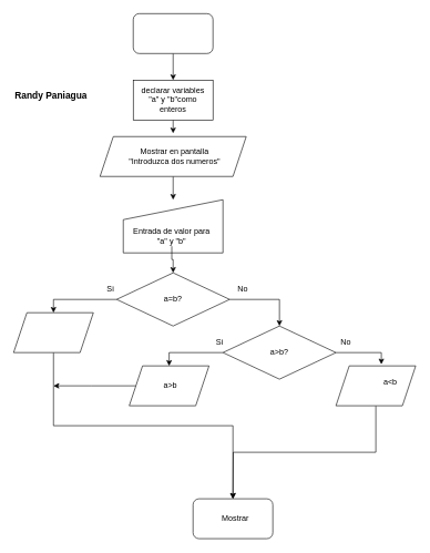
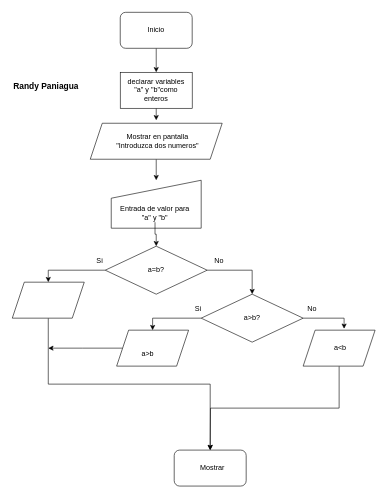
  <mxCell id="0" />
  <mxCell id="1" parent="0" />
  <mxCell id="2" style="edgeStyle=orthogonalEdgeStyle;rounded=0;orthogonalLoop=1;jettySize=auto;html=1;exitX=0.5;exitY=1;exitDx=0;exitDy=0;entryX=0.5;entryY=0;entryDx=0;entryDy=0;" edge="1" parent="1" source="3" target="6"><mxGeometry relative="1" as="geometry" /></mxCell>
  <mxCell id="3" value="" style="rounded=1;whiteSpace=wrap;html=1;" vertex="1" parent="1"><mxGeometry x="200" y="20" width="120" height="60" as="geometry" /></mxCell>
+ <mxCell id="4" value="Inicio" style="text;html=1;align=center;verticalAlign=middle;whiteSpace=wrap;rounded=0;" vertex="1" parent="1"><mxGeometry x="230" y="35" width="60" height="30" as="geometry" /></mxCell>
  <mxCell id="5" style="edgeStyle=orthogonalEdgeStyle;rounded=0;orthogonalLoop=1;jettySize=auto;html=1;exitX=0.5;exitY=1;exitDx=0;exitDy=0;" edge="1" parent="1" source="6"><mxGeometry relative="1" as="geometry"><mxPoint x="260" y="200" as="targetPoint" /></mxGeometry></mxCell>
  <mxCell id="6" value="" style="rounded=0;whiteSpace=wrap;html=1;" vertex="1" parent="1"><mxGeometry x="200" y="120" width="120" height="60" as="geometry" /></mxCell>
  <mxCell id="7" value="declarar variables &quot;a&quot; y &quot;b&quot;como enteros" style="text;html=1;align=center;verticalAlign=middle;whiteSpace=wrap;rounded=0;" vertex="1" parent="1"><mxGeometry x="210" y="135" width="100" height="30" as="geometry" /></mxCell>
  <mxCell id="8" value="" style="shape=manualInput;whiteSpace=wrap;html=1;" vertex="1" parent="1"><mxGeometry x="185" y="300" width="150" height="80" as="geometry" /></mxCell>
  <mxCell id="9" style="edgeStyle=orthogonalEdgeStyle;rounded=0;orthogonalLoop=1;jettySize=auto;html=1;" edge="1" parent="1" source="10" target="18"><mxGeometry relative="1" as="geometry" /></mxCell>
  <mxCell id="10" value="Entrada de valor para &quot;a&quot; y &quot;b&quot;" style="text;html=1;align=center;verticalAlign=middle;whiteSpace=wrap;rounded=0;" vertex="1" parent="1"><mxGeometry x="196" y="340" width="124" height="30" as="geometry" /></mxCell>
  <mxCell id="11" style="edgeStyle=orthogonalEdgeStyle;rounded=0;orthogonalLoop=1;jettySize=auto;html=1;exitX=0.5;exitY=1;exitDx=0;exitDy=0;entryX=0.5;entryY=0;entryDx=0;entryDy=0;" edge="1" parent="1" source="12" target="8"><mxGeometry relative="1" as="geometry" /></mxCell>
  <mxCell id="12" value="" style="shape=parallelogram;perimeter=parallelogramPerimeter;whiteSpace=wrap;html=1;fixedSize=1;" vertex="1" parent="1"><mxGeometry x="150" y="205" width="220" height="60" as="geometry" /></mxCell>
  <mxCell id="13" value="Mostrar en pantalla &quot;Introduzca dos numeros&quot;" style="text;html=1;align=center;verticalAlign=middle;whiteSpace=wrap;rounded=0;" vertex="1" parent="1"><mxGeometry x="190" y="220" width="145" height="30" as="geometry" /></mxCell>
  <mxCell id="14" value="" style="rounded=1;whiteSpace=wrap;html=1;" vertex="1" parent="1"><mxGeometry x="290" y="750" width="120" height="60" as="geometry" /></mxCell>
  <mxCell id="15" value="Mostrar" style="text;html=1;align=center;verticalAlign=middle;whiteSpace=wrap;rounded=0;" vertex="1" parent="1"><mxGeometry x="324" y="765" width="60" height="30" as="geometry" /></mxCell>
  <mxCell id="16" style="edgeStyle=orthogonalEdgeStyle;rounded=0;orthogonalLoop=1;jettySize=auto;html=1;exitX=0;exitY=0.5;exitDx=0;exitDy=0;entryX=0.5;entryY=0;entryDx=0;entryDy=0;" edge="1" parent="1" source="18" target="21"><mxGeometry relative="1" as="geometry" /></mxCell>
  <mxCell id="17" style="edgeStyle=orthogonalEdgeStyle;rounded=0;orthogonalLoop=1;jettySize=auto;html=1;exitX=1;exitY=0.5;exitDx=0;exitDy=0;entryX=0.5;entryY=0;entryDx=0;entryDy=0;" edge="1" parent="1" source="18" target="26"><mxGeometry relative="1" as="geometry" /></mxCell>
  <mxCell id="18" value="" style="rhombus;whiteSpace=wrap;html=1;" vertex="1" parent="1"><mxGeometry x="175" y="410" width="170" height="80" as="geometry" /></mxCell>
  <mxCell id="19" value="a=b?" style="text;html=1;align=center;verticalAlign=middle;whiteSpace=wrap;rounded=0;" vertex="1" parent="1"><mxGeometry x="202" y="430" width="116" height="40" as="geometry" /></mxCell>
  <mxCell id="20" style="edgeStyle=orthogonalEdgeStyle;rounded=0;orthogonalLoop=1;jettySize=auto;html=1;exitX=0.5;exitY=1;exitDx=0;exitDy=0;entryX=0.5;entryY=0;entryDx=0;entryDy=0;" edge="1" parent="1" source="21" target="14"><mxGeometry relative="1" as="geometry" /></mxCell>
  <mxCell id="21" value="" style="shape=parallelogram;perimeter=parallelogramPerimeter;whiteSpace=wrap;html=1;fixedSize=1;" vertex="1" parent="1"><mxGeometry x="20" y="470" width="120" height="60" as="geometry" /></mxCell>
  <mxCell id="22" value="Si" style="text;html=1;align=center;verticalAlign=middle;whiteSpace=wrap;rounded=0;" vertex="1" parent="1"><mxGeometry x="136" y="420" width="60" height="30" as="geometry" /></mxCell>
  <mxCell id="23" value="No" style="text;html=1;align=center;verticalAlign=middle;whiteSpace=wrap;rounded=0;" vertex="1" parent="1"><mxGeometry x="335" y="420" width="60" height="30" as="geometry" /></mxCell>
  <mxCell id="24" value="&lt;h1 style=&quot;margin-top: 0px;&quot;&gt;&lt;font style=&quot;font-size: 14px;&quot;&gt;Randy Paniagua&lt;/font&gt;&lt;/h1&gt;" style="text;html=1;whiteSpace=wrap;overflow=hidden;rounded=0;" vertex="1" parent="1"><mxGeometry x="20" y="120" width="134" height="40" as="geometry" /></mxCell>
  <mxCell id="25" style="edgeStyle=orthogonalEdgeStyle;rounded=0;orthogonalLoop=1;jettySize=auto;html=1;exitX=0;exitY=0.5;exitDx=0;exitDy=0;entryX=0.5;entryY=0;entryDx=0;entryDy=0;" edge="1" parent="1" source="26" target="29"><mxGeometry relative="1" as="geometry" /></mxCell>
  <mxCell id="26" value="" style="rhombus;whiteSpace=wrap;html=1;" vertex="1" parent="1"><mxGeometry x="335" y="490" width="170" height="80" as="geometry" /></mxCell>
  <mxCell id="27" value="a&amp;gt;b?" style="text;html=1;align=center;verticalAlign=middle;whiteSpace=wrap;rounded=0;" vertex="1" parent="1"><mxGeometry x="362" y="510" width="116" height="40" as="geometry" /></mxCell>
  <mxCell id="28" style="edgeStyle=orthogonalEdgeStyle;rounded=0;orthogonalLoop=1;jettySize=auto;html=1;exitX=0;exitY=0.5;exitDx=0;exitDy=0;" edge="1" parent="1" source="29"><mxGeometry relative="1" as="geometry"><mxPoint x="80" y="580" as="targetPoint" /></mxGeometry></mxCell>
  <mxCell id="29" value="" style="shape=parallelogram;perimeter=parallelogramPerimeter;whiteSpace=wrap;html=1;fixedSize=1;" vertex="1" parent="1"><mxGeometry x="194" y="550" width="120" height="60" as="geometry" /></mxCell>
- <mxCell id="30" value="a&amp;gt;b" style="text;html=1;align=center;verticalAlign=middle;whiteSpace=wrap;rounded=0;" vertex="1" parent="1"><mxGeometry x="226" y="565" width="60" height="30" as="geometry" /></mxCell>
+ <mxCell id="30" value="a&amp;gt;b" style="text;html=1;align=center;verticalAlign=middle;whiteSpace=wrap;rounded=0;" vertex="1" parent="1"><mxGeometry x="216" y="575" width="60" height="30" as="geometry" /></mxCell>
  <mxCell id="31" value="Si" style="text;html=1;align=center;verticalAlign=middle;whiteSpace=wrap;rounded=0;" vertex="1" parent="1"><mxGeometry x="300" y="500" width="60" height="30" as="geometry" /></mxCell>
  <mxCell id="32" value="No" style="text;html=1;align=center;verticalAlign=middle;whiteSpace=wrap;rounded=0;" vertex="1" parent="1"><mxGeometry x="490" y="500" width="60" height="30" as="geometry" /></mxCell>
  <mxCell id="33" style="edgeStyle=orthogonalEdgeStyle;rounded=0;orthogonalLoop=1;jettySize=auto;html=1;exitX=0.5;exitY=1;exitDx=0;exitDy=0;" edge="1" parent="1" source="34"><mxGeometry relative="1" as="geometry"><mxPoint x="350" y="750" as="targetPoint" /></mxGeometry></mxCell>
  <mxCell id="34" value="" style="shape=parallelogram;perimeter=parallelogramPerimeter;whiteSpace=wrap;html=1;fixedSize=1;" vertex="1" parent="1"><mxGeometry x="505" y="550" width="120" height="60" as="geometry" /></mxCell>
- <mxCell id="35" value="a&amp;lt;b" style="text;html=1;align=center;verticalAlign=middle;whiteSpace=wrap;rounded=0;" vertex="1" parent="1"><mxGeometry x="557" y="560" width="60" height="30" as="geometry" /></mxCell>
+ <mxCell id="35" value="a&amp;lt;b" style="text;html=1;align=center;verticalAlign=middle;whiteSpace=wrap;rounded=0;" vertex="1" parent="1"><mxGeometry x="537" y="565" width="60" height="30" as="geometry" /></mxCell>
  <mxCell id="36" style="edgeStyle=orthogonalEdgeStyle;rounded=0;orthogonalLoop=1;jettySize=auto;html=1;exitX=1;exitY=0.5;exitDx=0;exitDy=0;entryX=0.569;entryY=-0.039;entryDx=0;entryDy=0;entryPerimeter=0;" edge="1" parent="1" source="26" target="34"><mxGeometry relative="1" as="geometry" /></mxCell>
